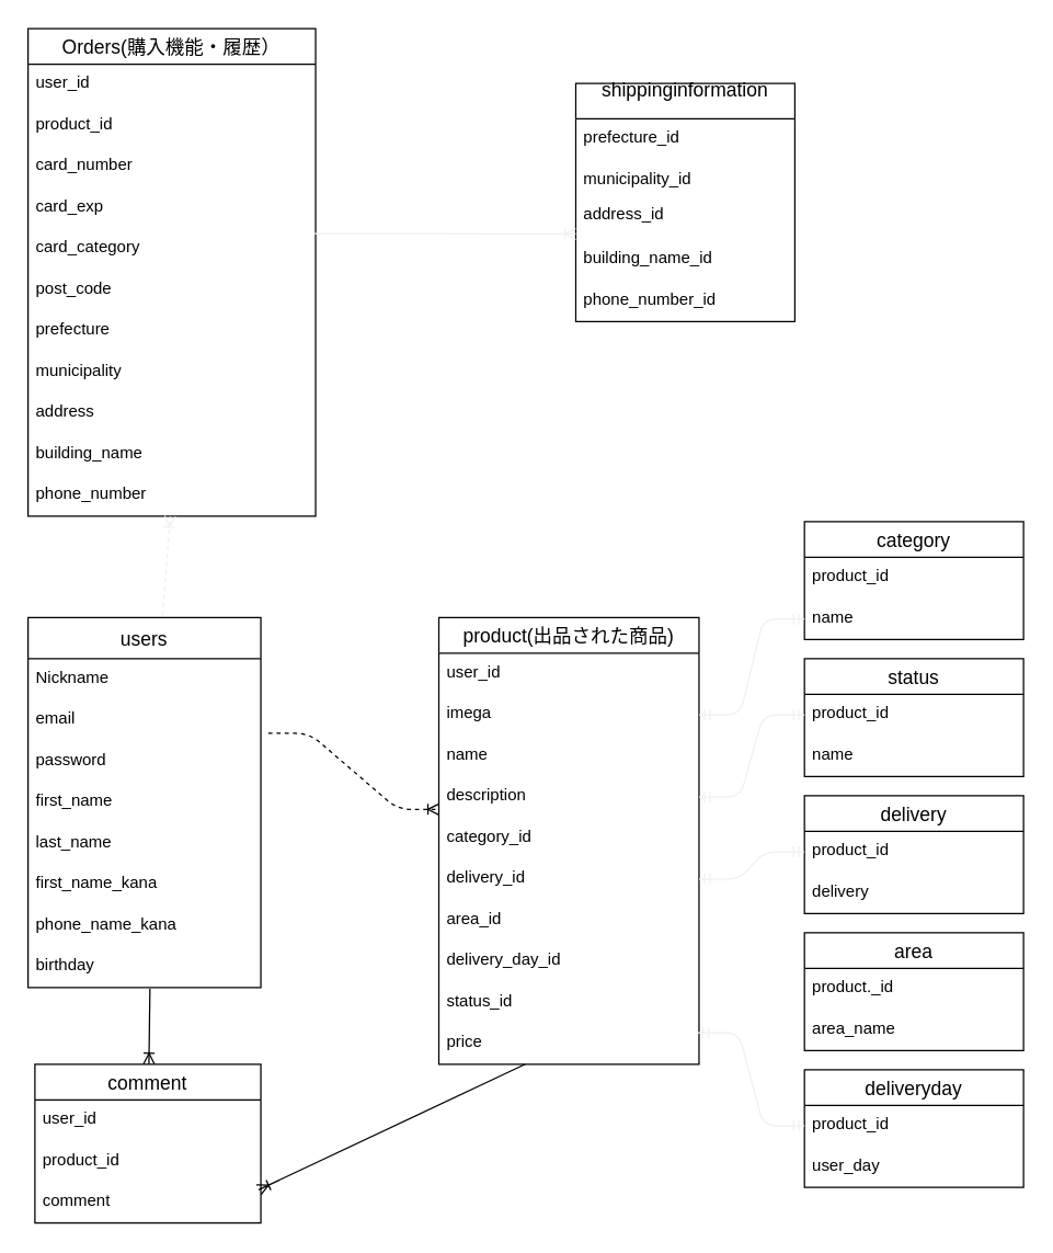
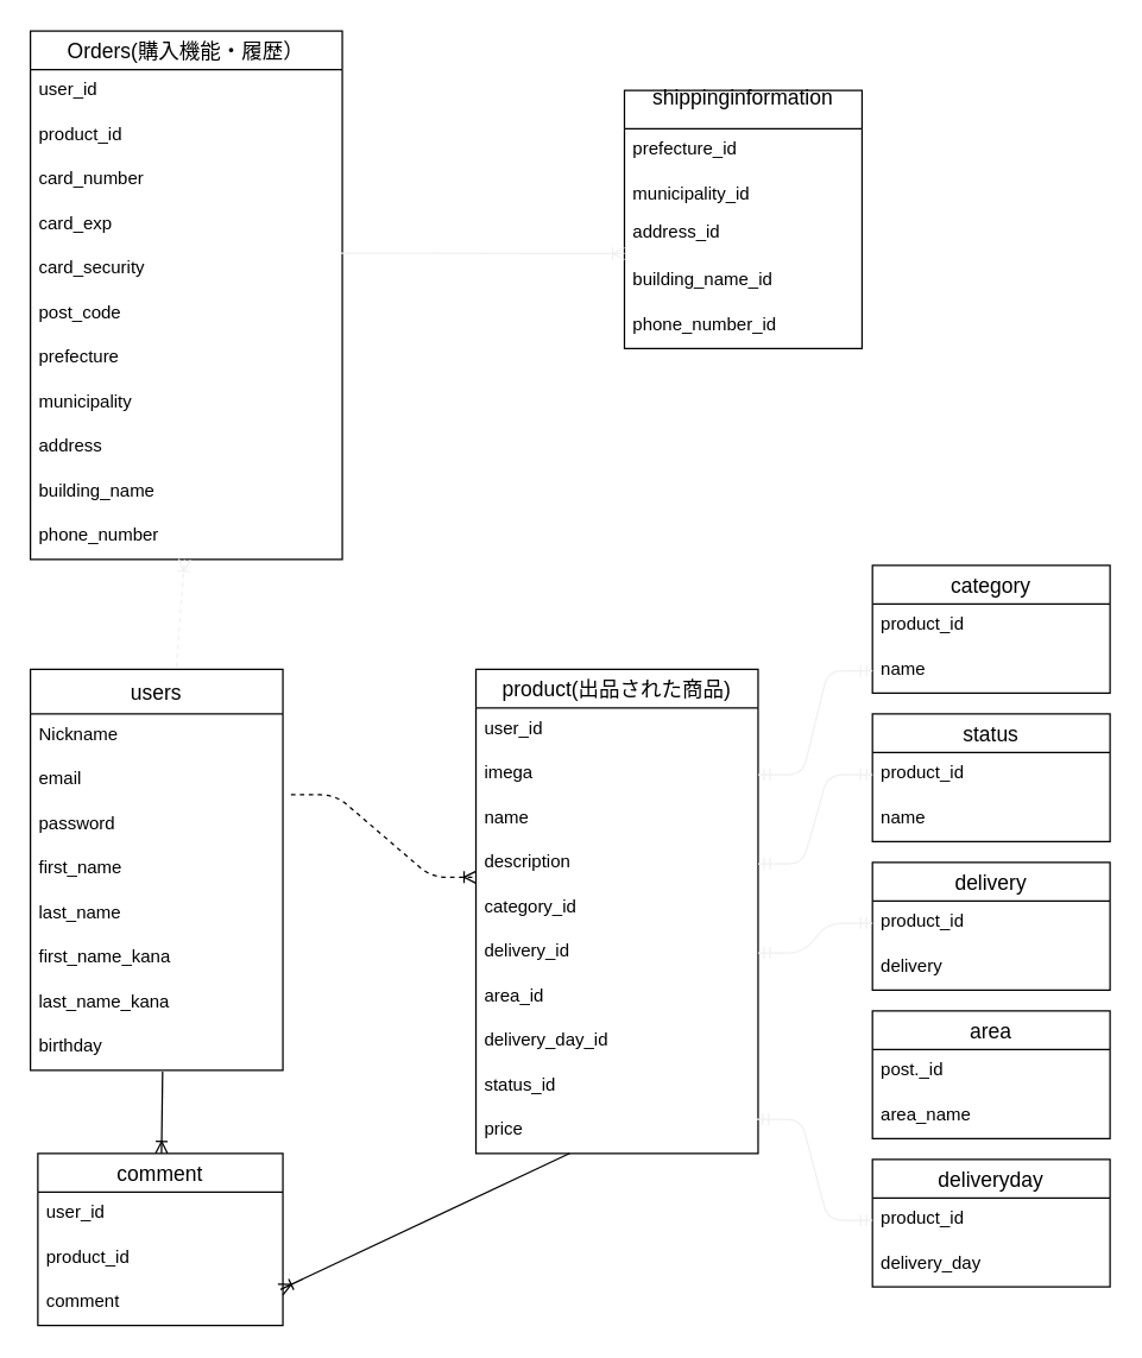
  <mxCell id="0" />
  <mxCell id="1" parent="0" />
  <mxCell id="2" value="users" style="swimlane;fontStyle=0;childLayout=stackLayout;horizontal=1;startSize=30;horizontalStack=0;resizeParent=1;resizeParentMax=0;resizeLast=0;collapsible=1;marginBottom=0;align=center;fontSize=14;direction=east;" parent="1" vertex="1"><mxGeometry x="20" y="450" width="170" height="270" as="geometry" /></mxCell>
  <mxCell id="3" value="Nickname&#10;" style="text;strokeColor=none;fillColor=none;spacingLeft=4;spacingRight=4;overflow=hidden;rotatable=0;points=[[0,0.5],[1,0.5]];portConstraint=eastwest;fontSize=12;" parent="2" vertex="1"><mxGeometry y="30" width="170" height="30" as="geometry" /></mxCell>
  <mxCell id="4" value="email" style="text;strokeColor=none;fillColor=none;spacingLeft=4;spacingRight=4;overflow=hidden;rotatable=0;points=[[0,0.5],[1,0.5]];portConstraint=eastwest;fontSize=12;" parent="2" vertex="1"><mxGeometry y="60" width="170" height="30" as="geometry" /></mxCell>
  <mxCell id="5" style="edgeStyle=orthogonalEdgeStyle;rounded=0;orthogonalLoop=1;jettySize=auto;html=1;exitX=0;exitY=0.5;exitDx=0;exitDy=0;verticalAlign=middle;entryX=0;entryY=0.5;entryDx=0;entryDy=0;" parent="2" source="4" target="4" edge="1"><mxGeometry relative="1" as="geometry"><mxPoint x="200" y="-49" as="targetPoint" /></mxGeometry></mxCell>
  <mxCell id="6" value="password" style="text;strokeColor=none;fillColor=none;spacingLeft=4;spacingRight=4;overflow=hidden;rotatable=0;points=[[0,0.5],[1,0.5]];portConstraint=eastwest;fontSize=12;" parent="2" vertex="1"><mxGeometry y="90" width="170" height="30" as="geometry" /></mxCell>
  <mxCell id="7" value="first_name&#10;" style="text;strokeColor=none;fillColor=none;spacingLeft=4;spacingRight=4;overflow=hidden;rotatable=0;points=[[0,0.5],[1,0.5]];portConstraint=eastwest;fontSize=12;" parent="2" vertex="1"><mxGeometry y="120" width="170" height="30" as="geometry" /></mxCell>
  <mxCell id="8" value="last_name&#10;" style="text;strokeColor=none;fillColor=none;spacingLeft=4;spacingRight=4;overflow=hidden;rotatable=0;points=[[0,0.5],[1,0.5]];portConstraint=eastwest;fontSize=12;" parent="2" vertex="1"><mxGeometry y="150" width="170" height="30" as="geometry" /></mxCell>
  <mxCell id="9" value="first_name_kana" style="text;strokeColor=none;fillColor=none;spacingLeft=4;spacingRight=4;overflow=hidden;rotatable=0;points=[[0,0.5],[1,0.5]];portConstraint=eastwest;fontSize=12;" parent="2" vertex="1"><mxGeometry y="180" width="170" height="30" as="geometry" /></mxCell>
- <mxCell id="10" value="phone_name_kana" style="text;strokeColor=none;fillColor=none;spacingLeft=4;spacingRight=4;overflow=hidden;rotatable=0;points=[[0,0.5],[1,0.5]];portConstraint=eastwest;fontSize=12;" parent="2" vertex="1"><mxGeometry y="210" width="170" height="30" as="geometry" /></mxCell>
+ <mxCell id="10" value="last_name_kana" style="text;strokeColor=none;fillColor=none;spacingLeft=4;spacingRight=4;overflow=hidden;rotatable=0;points=[[0,0.5],[1,0.5]];portConstraint=eastwest;fontSize=12;" parent="2" vertex="1"><mxGeometry y="210" width="170" height="30" as="geometry" /></mxCell>
  <mxCell id="11" value="birthday&#10;&#10;" style="text;strokeColor=none;fillColor=none;spacingLeft=4;spacingRight=4;overflow=hidden;rotatable=0;points=[[0,0.5],[1,0.5]];portConstraint=eastwest;fontSize=12;" parent="2" vertex="1"><mxGeometry y="240" width="170" height="30" as="geometry" /></mxCell>
  <mxCell id="12" style="edgeStyle=orthogonalEdgeStyle;rounded=0;orthogonalLoop=1;jettySize=auto;html=1;exitX=1;exitY=0.5;exitDx=0;exitDy=0;entryX=1;entryY=0.5;entryDx=0;entryDy=0;" parent="2" source="4" target="4" edge="1"><mxGeometry relative="1" as="geometry"><mxPoint x="160" y="65" as="targetPoint" /></mxGeometry></mxCell>
  <mxCell id="13" value="product(出品された商品)" style="swimlane;fontStyle=0;childLayout=stackLayout;horizontal=1;startSize=26;horizontalStack=0;resizeParent=1;resizeParentMax=0;resizeLast=0;collapsible=1;marginBottom=0;align=center;fontSize=14;" parent="1" vertex="1"><mxGeometry x="320" y="450" width="190" height="326" as="geometry" /></mxCell>
  <mxCell id="14" value="user_id&#10;" style="text;strokeColor=none;fillColor=none;spacingLeft=4;spacingRight=4;overflow=hidden;rotatable=0;points=[[0,0.5],[1,0.5]];portConstraint=eastwest;fontSize=12;" parent="13" vertex="1"><mxGeometry y="26" width="190" height="30" as="geometry" /></mxCell>
  <mxCell id="15" value="imega" style="text;strokeColor=none;fillColor=none;spacingLeft=4;spacingRight=4;overflow=hidden;rotatable=0;points=[[0,0.5],[1,0.5]];portConstraint=eastwest;fontSize=12;" parent="13" vertex="1"><mxGeometry y="56" width="190" height="30" as="geometry" /></mxCell>
  <mxCell id="16" value="name" style="text;strokeColor=none;fillColor=none;spacingLeft=4;spacingRight=4;overflow=hidden;rotatable=0;points=[[0,0.5],[1,0.5]];portConstraint=eastwest;fontSize=12;" parent="13" vertex="1"><mxGeometry y="86" width="190" height="30" as="geometry" /></mxCell>
  <mxCell id="17" value="description" style="text;strokeColor=none;fillColor=none;spacingLeft=4;spacingRight=4;overflow=hidden;rotatable=0;points=[[0,0.5],[1,0.5]];portConstraint=eastwest;fontSize=12;" parent="13" vertex="1"><mxGeometry y="116" width="190" height="30" as="geometry" /></mxCell>
  <mxCell id="18" value="category_id" style="text;strokeColor=none;fillColor=none;spacingLeft=4;spacingRight=4;overflow=hidden;rotatable=0;points=[[0,0.5],[1,0.5]];portConstraint=eastwest;fontSize=12;" vertex="1" parent="13"><mxGeometry y="146" width="190" height="30" as="geometry" /></mxCell>
  <mxCell id="19" value="delivery_id" style="text;strokeColor=none;fillColor=none;spacingLeft=4;spacingRight=4;overflow=hidden;rotatable=0;points=[[0,0.5],[1,0.5]];portConstraint=eastwest;fontSize=12;" vertex="1" parent="13"><mxGeometry y="176" width="190" height="30" as="geometry" /></mxCell>
  <mxCell id="20" value="area_id" style="text;strokeColor=none;fillColor=none;spacingLeft=4;spacingRight=4;overflow=hidden;rotatable=0;points=[[0,0.5],[1,0.5]];portConstraint=eastwest;fontSize=12;" vertex="1" parent="13"><mxGeometry y="206" width="190" height="30" as="geometry" /></mxCell>
  <mxCell id="21" value="delivery_day_id" style="text;strokeColor=none;fillColor=none;spacingLeft=4;spacingRight=4;overflow=hidden;rotatable=0;points=[[0,0.5],[1,0.5]];portConstraint=eastwest;fontSize=12;" parent="13" vertex="1"><mxGeometry y="236" width="190" height="30" as="geometry" /></mxCell>
  <mxCell id="22" value="status_id" style="text;strokeColor=none;fillColor=none;spacingLeft=4;spacingRight=4;overflow=hidden;rotatable=0;points=[[0,0.5],[1,0.5]];portConstraint=eastwest;fontSize=12;" vertex="1" parent="13"><mxGeometry y="266" width="190" height="30" as="geometry" /></mxCell>
  <mxCell id="23" value="price" style="text;strokeColor=none;fillColor=none;spacingLeft=4;spacingRight=4;overflow=hidden;rotatable=0;points=[[0,0.5],[1,0.5]];portConstraint=eastwest;fontSize=12;" parent="13" vertex="1"><mxGeometry y="296" width="190" height="30" as="geometry" /></mxCell>
  <mxCell id="24" value="comment" style="swimlane;fontStyle=0;childLayout=stackLayout;horizontal=1;startSize=26;horizontalStack=0;resizeParent=1;resizeParentMax=0;resizeLast=0;collapsible=1;marginBottom=0;align=center;fontSize=14;" parent="1" vertex="1"><mxGeometry x="25" y="776" width="165" height="116" as="geometry" /></mxCell>
  <mxCell id="25" value="user_id" style="text;strokeColor=none;fillColor=none;spacingLeft=4;spacingRight=4;overflow=hidden;rotatable=0;points=[[0,0.5],[1,0.5]];portConstraint=eastwest;fontSize=12;" parent="24" vertex="1"><mxGeometry y="26" width="165" height="30" as="geometry" /></mxCell>
  <mxCell id="26" value="product_id&#10;" style="text;strokeColor=none;fillColor=none;spacingLeft=4;spacingRight=4;overflow=hidden;rotatable=0;points=[[0,0.5],[1,0.5]];portConstraint=eastwest;fontSize=12;" parent="24" vertex="1"><mxGeometry y="56" width="165" height="30" as="geometry" /></mxCell>
  <mxCell id="27" value="comment" style="text;strokeColor=none;fillColor=none;spacingLeft=4;spacingRight=4;overflow=hidden;rotatable=0;points=[[0,0.5],[1,0.5]];portConstraint=eastwest;fontSize=12;" parent="24" vertex="1"><mxGeometry y="86" width="165" height="30" as="geometry" /></mxCell>
  <mxCell id="28" value="Orders(購入機能・履歴）" style="swimlane;fontStyle=0;childLayout=stackLayout;horizontal=1;startSize=26;horizontalStack=0;resizeParent=1;resizeParentMax=0;resizeLast=0;collapsible=1;marginBottom=0;align=center;fontSize=14;" parent="1" vertex="1"><mxGeometry x="20" y="20" width="210" height="356" as="geometry" /></mxCell>
  <mxCell id="29" value="user_id" style="text;strokeColor=none;fillColor=none;spacingLeft=4;spacingRight=4;overflow=hidden;rotatable=0;points=[[0,0.5],[1,0.5]];portConstraint=eastwest;fontSize=12;" parent="28" vertex="1"><mxGeometry y="26" width="210" height="30" as="geometry" /></mxCell>
  <mxCell id="30" value="product_id" style="text;strokeColor=none;fillColor=none;spacingLeft=4;spacingRight=4;overflow=hidden;rotatable=0;points=[[0,0.5],[1,0.5]];portConstraint=eastwest;fontSize=12;" vertex="1" parent="28"><mxGeometry y="56" width="210" height="30" as="geometry" /></mxCell>
  <mxCell id="31" value="card_number" style="text;strokeColor=none;fillColor=none;spacingLeft=4;spacingRight=4;overflow=hidden;rotatable=0;points=[[0,0.5],[1,0.5]];portConstraint=eastwest;fontSize=12;" vertex="1" parent="28"><mxGeometry y="86" width="210" height="30" as="geometry" /></mxCell>
  <mxCell id="32" value="card_exp" style="text;strokeColor=none;fillColor=none;spacingLeft=4;spacingRight=4;overflow=hidden;rotatable=0;points=[[0,0.5],[1,0.5]];portConstraint=eastwest;fontSize=12;" parent="28" vertex="1"><mxGeometry y="116" width="210" height="30" as="geometry" /></mxCell>
- <mxCell id="33" value="card_category" style="text;strokeColor=none;fillColor=none;spacingLeft=4;spacingRight=4;overflow=hidden;rotatable=0;points=[[0,0.5],[1,0.5]];portConstraint=eastwest;fontSize=12;" parent="28" vertex="1"><mxGeometry y="146" width="210" height="30" as="geometry" /></mxCell>
+ <mxCell id="33" value="card_security" style="text;strokeColor=none;fillColor=none;spacingLeft=4;spacingRight=4;overflow=hidden;rotatable=0;points=[[0,0.5],[1,0.5]];portConstraint=eastwest;fontSize=12;" parent="28" vertex="1"><mxGeometry y="146" width="210" height="30" as="geometry" /></mxCell>
  <mxCell id="34" value="post_code" style="text;strokeColor=none;fillColor=none;spacingLeft=4;spacingRight=4;overflow=hidden;rotatable=0;points=[[0,0.5],[1,0.5]];portConstraint=eastwest;fontSize=12;" vertex="1" parent="28"><mxGeometry y="176" width="210" height="30" as="geometry" /></mxCell>
  <mxCell id="35" value="prefecture" style="text;strokeColor=none;fillColor=none;spacingLeft=4;spacingRight=4;overflow=hidden;rotatable=0;points=[[0,0.5],[1,0.5]];portConstraint=eastwest;fontSize=12;" parent="28" vertex="1"><mxGeometry y="206" width="210" height="30" as="geometry" /></mxCell>
  <mxCell id="36" value="municipality" style="text;strokeColor=none;fillColor=none;spacingLeft=4;spacingRight=4;overflow=hidden;rotatable=0;points=[[0,0.5],[1,0.5]];portConstraint=eastwest;fontSize=12;" vertex="1" parent="28"><mxGeometry y="236" width="210" height="30" as="geometry" /></mxCell>
  <mxCell id="37" value="address" style="text;strokeColor=none;fillColor=none;spacingLeft=4;spacingRight=4;overflow=hidden;rotatable=0;points=[[0,0.5],[1,0.5]];portConstraint=eastwest;fontSize=12;" vertex="1" parent="28"><mxGeometry y="266" width="210" height="30" as="geometry" /></mxCell>
  <mxCell id="38" value="building_name" style="text;strokeColor=none;fillColor=none;spacingLeft=4;spacingRight=4;overflow=hidden;rotatable=0;points=[[0,0.5],[1,0.5]];portConstraint=eastwest;fontSize=12;" vertex="1" parent="28"><mxGeometry y="296" width="210" height="30" as="geometry" /></mxCell>
  <mxCell id="39" value="phone_number" style="text;strokeColor=none;fillColor=none;spacingLeft=4;spacingRight=4;overflow=hidden;rotatable=0;points=[[0,0.5],[1,0.5]];portConstraint=eastwest;fontSize=12;" vertex="1" parent="28"><mxGeometry y="326" width="210" height="30" as="geometry" /></mxCell>
  <mxCell id="40" value="category" style="swimlane;fontStyle=0;childLayout=stackLayout;horizontal=1;startSize=26;horizontalStack=0;resizeParent=1;resizeParentMax=0;resizeLast=0;collapsible=1;marginBottom=0;align=center;fontSize=14;" vertex="1" parent="1"><mxGeometry x="587" y="380" width="160" height="86" as="geometry" /></mxCell>
  <mxCell id="41" value="product_id" style="text;strokeColor=none;fillColor=none;spacingLeft=4;spacingRight=4;overflow=hidden;rotatable=0;points=[[0,0.5],[1,0.5]];portConstraint=eastwest;fontSize=12;" vertex="1" parent="40"><mxGeometry y="26" width="160" height="30" as="geometry" /></mxCell>
  <mxCell id="42" value="name" style="text;strokeColor=none;fillColor=none;spacingLeft=4;spacingRight=4;overflow=hidden;rotatable=0;points=[[0,0.5],[1,0.5]];portConstraint=eastwest;fontSize=12;" vertex="1" parent="40"><mxGeometry y="56" width="160" height="30" as="geometry" /></mxCell>
  <mxCell id="43" value="" style="edgeStyle=entityRelationEdgeStyle;fontSize=12;html=1;endArrow=ERoneToMany;verticalAlign=middle;entryX=0;entryY=0.8;entryDx=0;entryDy=0;entryPerimeter=0;exitX=1.032;exitY=-0.183;exitDx=0;exitDy=0;exitPerimeter=0;dashed=1;" edge="1" parent="1" source="6" target="17"><mxGeometry width="100" height="100" relative="1" as="geometry"><mxPoint x="200" y="420" as="sourcePoint" /><mxPoint x="350" y="290" as="targetPoint" /></mxGeometry></mxCell>
  <mxCell id="44" value="status" style="swimlane;fontStyle=0;childLayout=stackLayout;horizontal=1;startSize=26;horizontalStack=0;resizeParent=1;resizeParentMax=0;resizeLast=0;collapsible=1;marginBottom=0;align=center;fontSize=14;" vertex="1" parent="1"><mxGeometry x="587" y="480" width="160" height="86" as="geometry" /></mxCell>
  <mxCell id="45" value="product_id" style="text;strokeColor=none;fillColor=none;spacingLeft=4;spacingRight=4;overflow=hidden;rotatable=0;points=[[0,0.5],[1,0.5]];portConstraint=eastwest;fontSize=12;" vertex="1" parent="44"><mxGeometry y="26" width="160" height="30" as="geometry" /></mxCell>
  <mxCell id="46" value="name" style="text;strokeColor=none;fillColor=none;spacingLeft=4;spacingRight=4;overflow=hidden;rotatable=0;points=[[0,0.5],[1,0.5]];portConstraint=eastwest;fontSize=12;" vertex="1" parent="44"><mxGeometry y="56" width="160" height="30" as="geometry" /></mxCell>
  <mxCell id="47" value="delivery" style="swimlane;fontStyle=0;childLayout=stackLayout;horizontal=1;startSize=26;horizontalStack=0;resizeParent=1;resizeParentMax=0;resizeLast=0;collapsible=1;marginBottom=0;align=center;fontSize=14;" vertex="1" parent="1"><mxGeometry x="587" y="580" width="160" height="86" as="geometry" /></mxCell>
  <mxCell id="48" value="product_id" style="text;strokeColor=none;fillColor=none;spacingLeft=4;spacingRight=4;overflow=hidden;rotatable=0;points=[[0,0.5],[1,0.5]];portConstraint=eastwest;fontSize=12;" vertex="1" parent="47"><mxGeometry y="26" width="160" height="30" as="geometry" /></mxCell>
  <mxCell id="49" value="delivery" style="text;strokeColor=none;fillColor=none;spacingLeft=4;spacingRight=4;overflow=hidden;rotatable=0;points=[[0,0.5],[1,0.5]];portConstraint=eastwest;fontSize=12;" vertex="1" parent="47"><mxGeometry y="56" width="160" height="30" as="geometry" /></mxCell>
  <mxCell id="50" value="area" style="swimlane;fontStyle=0;childLayout=stackLayout;horizontal=1;startSize=26;horizontalStack=0;resizeParent=1;resizeParentMax=0;resizeLast=0;collapsible=1;marginBottom=0;align=center;fontSize=14;" vertex="1" parent="1"><mxGeometry x="587" y="680" width="160" height="86" as="geometry" /></mxCell>
- <mxCell id="51" value="product._id" style="text;strokeColor=none;fillColor=none;spacingLeft=4;spacingRight=4;overflow=hidden;rotatable=0;points=[[0,0.5],[1,0.5]];portConstraint=eastwest;fontSize=12;" vertex="1" parent="50"><mxGeometry y="26" width="160" height="30" as="geometry" /></mxCell>
+ <mxCell id="51" value="post._id" style="text;strokeColor=none;fillColor=none;spacingLeft=4;spacingRight=4;overflow=hidden;rotatable=0;points=[[0,0.5],[1,0.5]];portConstraint=eastwest;fontSize=12;" vertex="1" parent="50"><mxGeometry y="26" width="160" height="30" as="geometry" /></mxCell>
  <mxCell id="52" value="area_name" style="text;strokeColor=none;fillColor=none;spacingLeft=4;spacingRight=4;overflow=hidden;rotatable=0;points=[[0,0.5],[1,0.5]];portConstraint=eastwest;fontSize=12;" vertex="1" parent="50"><mxGeometry y="56" width="160" height="30" as="geometry" /></mxCell>
  <mxCell id="53" value="deliveryday" style="swimlane;fontStyle=0;childLayout=stackLayout;horizontal=1;startSize=26;horizontalStack=0;resizeParent=1;resizeParentMax=0;resizeLast=0;collapsible=1;marginBottom=0;align=center;fontSize=14;" vertex="1" parent="1"><mxGeometry x="587" y="780" width="160" height="86" as="geometry" /></mxCell>
  <mxCell id="54" value="product_id" style="text;strokeColor=none;fillColor=none;spacingLeft=4;spacingRight=4;overflow=hidden;rotatable=0;points=[[0,0.5],[1,0.5]];portConstraint=eastwest;fontSize=12;" vertex="1" parent="53"><mxGeometry y="26" width="160" height="30" as="geometry" /></mxCell>
- <mxCell id="55" value="user_day" style="text;strokeColor=none;fillColor=none;spacingLeft=4;spacingRight=4;overflow=hidden;rotatable=0;points=[[0,0.5],[1,0.5]];portConstraint=eastwest;fontSize=12;" vertex="1" parent="53"><mxGeometry y="56" width="160" height="30" as="geometry" /></mxCell>
+ <mxCell id="55" value="delivery_day" style="text;strokeColor=none;fillColor=none;spacingLeft=4;spacingRight=4;overflow=hidden;rotatable=0;points=[[0,0.5],[1,0.5]];portConstraint=eastwest;fontSize=12;" vertex="1" parent="53"><mxGeometry y="56" width="160" height="30" as="geometry" /></mxCell>
  <mxCell id="56" value="" style="fontSize=12;html=1;endArrow=ERoneToMany;verticalAlign=middle;" edge="1" parent="1" target="24"><mxGeometry width="100" height="100" relative="1" as="geometry"><mxPoint x="109" y="721" as="sourcePoint" /><mxPoint x="106" y="762" as="targetPoint" /></mxGeometry></mxCell>
  <mxCell id="57" value="" style="fontSize=12;html=1;endArrow=ERoneToMany;verticalAlign=middle;entryX=0.99;entryY=0.19;entryDx=0;entryDy=0;entryPerimeter=0;" edge="1" parent="1" source="23" target="27"><mxGeometry width="100" height="100" relative="1" as="geometry"><mxPoint x="310" y="460" as="sourcePoint" /><mxPoint x="210" y="560" as="targetPoint" /><Array as="points" /></mxGeometry></mxCell>
  <mxCell id="58" value="shippinginformation&#10;" style="swimlane;fontStyle=0;childLayout=stackLayout;horizontal=1;startSize=26;horizontalStack=0;resizeParent=1;resizeParentMax=0;resizeLast=0;collapsible=1;marginBottom=0;align=center;fontSize=14;" vertex="1" parent="1"><mxGeometry x="420" y="60" width="160" height="174" as="geometry" /></mxCell>
  <mxCell id="59" value="prefecture_id" style="text;strokeColor=none;fillColor=none;spacingLeft=4;spacingRight=4;overflow=hidden;rotatable=0;points=[[0,0.5],[1,0.5]];portConstraint=eastwest;fontSize=12;" vertex="1" parent="58"><mxGeometry y="26" width="160" height="30" as="geometry" /></mxCell>
  <mxCell id="60" value="municipality_id" style="text;strokeColor=none;fillColor=none;spacingLeft=4;spacingRight=4;overflow=hidden;rotatable=0;points=[[0,0.5],[1,0.5]];portConstraint=eastwest;fontSize=12;" vertex="1" parent="58"><mxGeometry y="56" width="160" height="26" as="geometry" /></mxCell>
  <mxCell id="61" value="address_id" style="text;strokeColor=none;fillColor=none;spacingLeft=4;spacingRight=4;overflow=hidden;rotatable=0;points=[[0,0.5],[1,0.5]];portConstraint=eastwest;fontSize=12;" vertex="1" parent="58"><mxGeometry y="82" width="160" height="32" as="geometry" /></mxCell>
  <mxCell id="62" value="building_name_id" style="text;strokeColor=none;fillColor=none;spacingLeft=4;spacingRight=4;overflow=hidden;rotatable=0;points=[[0,0.5],[1,0.5]];portConstraint=eastwest;fontSize=12;" vertex="1" parent="58"><mxGeometry y="114" width="160" height="30" as="geometry" /></mxCell>
  <mxCell id="63" value="phone_number_id" style="text;strokeColor=none;fillColor=none;spacingLeft=4;spacingRight=4;overflow=hidden;rotatable=0;points=[[0,0.5],[1,0.5]];portConstraint=eastwest;fontSize=12;" vertex="1" parent="58"><mxGeometry y="144" width="160" height="30" as="geometry" /></mxCell>
  <mxCell id="64" value="" style="fontSize=12;html=1;endArrow=ERoneToMany;strokeColor=#f0f0f0;verticalAlign=middle;exitX=0.578;exitY=-0.006;exitDx=0;exitDy=0;exitPerimeter=0;dashed=1;" edge="1" parent="1" source="2" target="39"><mxGeometry width="100" height="100" relative="1" as="geometry"><mxPoint x="240" y="540" as="sourcePoint" /><mxPoint x="120" y="290" as="targetPoint" /></mxGeometry></mxCell>
  <mxCell id="65" value="" style="edgeStyle=entityRelationEdgeStyle;fontSize=12;html=1;endArrow=ERoneToMany;strokeColor=#f0f0f0;verticalAlign=middle;exitX=0.993;exitY=0.124;exitDx=0;exitDy=0;exitPerimeter=0;" edge="1" parent="1" source="33"><mxGeometry width="100" height="100" relative="1" as="geometry"><mxPoint x="320" y="270" as="sourcePoint" /><mxPoint x="420" y="170" as="targetPoint" /></mxGeometry></mxCell>
  <mxCell id="66" value="" style="edgeStyle=entityRelationEdgeStyle;fontSize=12;html=1;endArrow=ERmandOne;startArrow=ERmandOne;strokeColor=#f0f0f0;verticalAlign=middle;entryX=0;entryY=0.5;entryDx=0;entryDy=0;exitX=1;exitY=0.5;exitDx=0;exitDy=0;" edge="1" parent="1" source="15" target="42"><mxGeometry width="100" height="100" relative="1" as="geometry"><mxPoint x="450" y="640" as="sourcePoint" /><mxPoint x="550" y="540" as="targetPoint" /></mxGeometry></mxCell>
  <mxCell id="67" value="" style="edgeStyle=entityRelationEdgeStyle;fontSize=12;html=1;endArrow=ERmandOne;startArrow=ERmandOne;strokeColor=#f0f0f0;verticalAlign=middle;entryX=0;entryY=0.5;entryDx=0;entryDy=0;exitX=1;exitY=0.5;exitDx=0;exitDy=0;" edge="1" parent="1" source="17" target="45"><mxGeometry width="100" height="100" relative="1" as="geometry"><mxPoint x="450" y="640" as="sourcePoint" /><mxPoint x="580" y="540" as="targetPoint" /></mxGeometry></mxCell>
  <mxCell id="68" value="" style="edgeStyle=entityRelationEdgeStyle;fontSize=12;html=1;endArrow=ERmandOne;startArrow=ERmandOne;strokeColor=#f0f0f0;verticalAlign=middle;exitX=1;exitY=0.5;exitDx=0;exitDy=0;entryX=0;entryY=0.5;entryDx=0;entryDy=0;" edge="1" parent="1" source="19" target="48"><mxGeometry width="100" height="100" relative="1" as="geometry"><mxPoint x="450" y="640" as="sourcePoint" /><mxPoint x="550" y="540" as="targetPoint" /></mxGeometry></mxCell>
  <mxCell id="69" value="" style="edgeStyle=entityRelationEdgeStyle;fontSize=12;html=1;endArrow=ERmandOne;startArrow=ERmandOne;strokeColor=#f0f0f0;verticalAlign=middle;exitX=0.995;exitY=0.233;exitDx=0;exitDy=0;exitPerimeter=0;entryX=0;entryY=0.5;entryDx=0;entryDy=0;" edge="1" parent="1" source="23" target="54"><mxGeometry width="100" height="100" relative="1" as="geometry"><mxPoint x="450" y="640" as="sourcePoint" /><mxPoint x="550" y="540" as="targetPoint" /></mxGeometry></mxCell>
